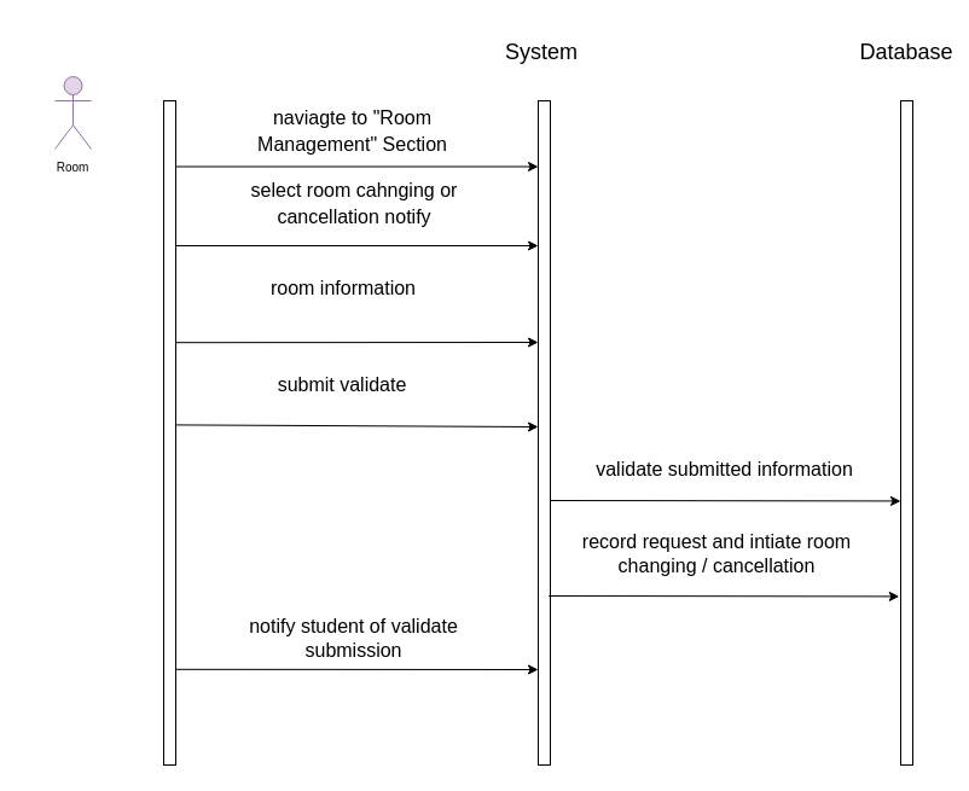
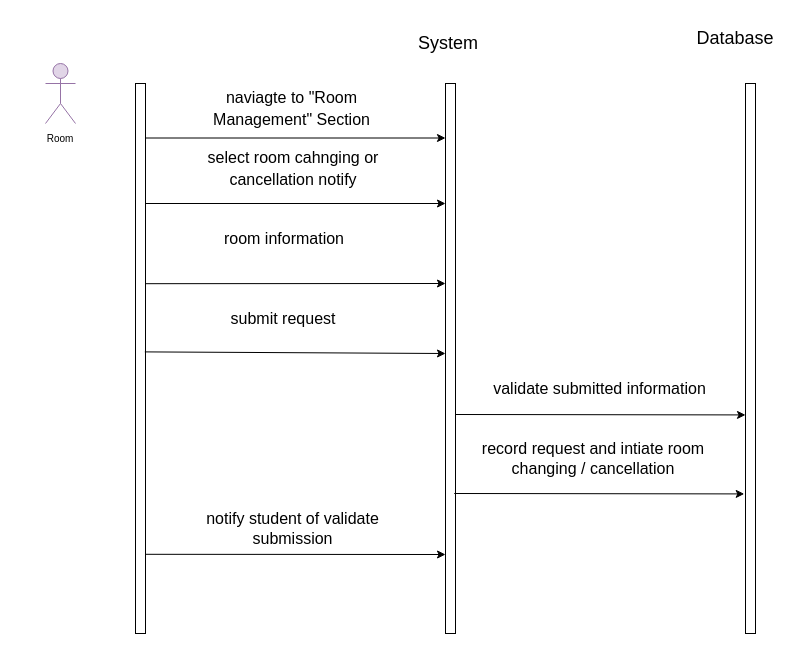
  <mxCell id="0" />
  <mxCell id="1" parent="0" />
  <mxCell id="2" value="" style="rounded=0;whiteSpace=wrap;html=1;" parent="1" vertex="1"><mxGeometry x="135" y="83" width="10" height="550" as="geometry" /></mxCell>
  <mxCell id="3" value="" style="shape=umlActor;verticalLabelPosition=bottom;verticalAlign=top;html=1;outlineConnect=0;fontSize=10;fillColor=#e1d5e7;strokeColor=#9673a6;" parent="1" vertex="1"><mxGeometry x="45" y="63" width="30" height="60" as="geometry" /></mxCell>
  <mxCell id="4" value="Room" style="text;html=1;strokeColor=none;fillColor=none;align=center;verticalAlign=middle;whiteSpace=wrap;rounded=0;fontSize=10;" parent="1" vertex="1"><mxGeometry x="20" y="123" width="80" height="30" as="geometry" /></mxCell>
  <mxCell id="5" value="" style="rounded=0;whiteSpace=wrap;html=1;" parent="1" vertex="1"><mxGeometry x="445" y="83" width="10" height="550" as="geometry" /></mxCell>
  <mxCell id="6" value="" style="rounded=0;whiteSpace=wrap;html=1;" parent="1" vertex="1"><mxGeometry x="745" y="83" width="10" height="550" as="geometry" /></mxCell>
  <mxCell id="7" value="&lt;font style=&quot;font-size: 18px;&quot;&gt;System&amp;nbsp;&lt;/font&gt;" style="text;html=1;strokeColor=none;fillColor=none;align=center;verticalAlign=middle;whiteSpace=wrap;rounded=0;fontSize=10;" parent="1" vertex="1"><mxGeometry x="407.5" y="20.5" width="85" height="45" as="geometry" /></mxCell>
- <mxCell id="8" value="Database" style="text;html=1;strokeColor=none;fillColor=none;align=center;verticalAlign=middle;whiteSpace=wrap;rounded=0;fontSize=18;" parent="1" vertex="1"><mxGeometry x="720" y="28" width="60" height="30" as="geometry" /></mxCell>
+ <mxCell id="8" value="Database" style="text;html=1;strokeColor=none;fillColor=none;align=center;verticalAlign=middle;whiteSpace=wrap;rounded=0;fontSize=18;" parent="1" vertex="1"><mxGeometry x="705" y="23" width="60" height="30" as="geometry" /></mxCell>
  <mxCell id="9" value="&lt;span style=&quot;font-size: 16px;&quot;&gt;naviagte to &quot;Room Management&quot; Section&lt;/span&gt;" style="text;html=1;strokeColor=none;fillColor=none;align=center;verticalAlign=middle;whiteSpace=wrap;rounded=0;fontSize=18;" parent="1" vertex="1"><mxGeometry x="185" y="93" width="212.5" height="30" as="geometry" /></mxCell>
  <mxCell id="10" value="" style="endArrow=classic;html=1;fontSize=18;" parent="1" edge="1"><mxGeometry width="50" height="50" relative="1" as="geometry"><mxPoint x="145" y="203" as="sourcePoint" /><mxPoint x="445" y="203" as="targetPoint" /></mxGeometry></mxCell>
  <mxCell id="11" value="&lt;span style=&quot;font-size: 16px;&quot;&gt;select room cahnging or cancellation notify&lt;/span&gt;" style="text;html=1;strokeColor=none;fillColor=none;align=center;verticalAlign=middle;whiteSpace=wrap;rounded=0;fontSize=18;" parent="1" vertex="1"><mxGeometry x="187.5" y="153" width="210" height="30" as="geometry" /></mxCell>
  <mxCell id="12" value="&lt;span style=&quot;font-size: 16px;&quot;&gt;room information&lt;/span&gt;" style="text;html=1;strokeColor=none;fillColor=none;align=center;verticalAlign=middle;whiteSpace=wrap;rounded=0;fontSize=18;" parent="1" vertex="1"><mxGeometry x="176.25" y="223" width="216.25" height="30" as="geometry" /></mxCell>
  <mxCell id="13" value="" style="endArrow=classic;html=1;fontSize=18;entryX=0.2;entryY=0.454;entryDx=0;entryDy=0;entryPerimeter=0;" parent="1" edge="1"><mxGeometry width="50" height="50" relative="1" as="geometry"><mxPoint x="455" y="414" as="sourcePoint" /><mxPoint x="745" y="414.42" as="targetPoint" /></mxGeometry></mxCell>
  <mxCell id="14" value="validate submitted information" style="text;html=1;align=center;verticalAlign=middle;whiteSpace=wrap;rounded=0;fontSize=16;" parent="1" vertex="1"><mxGeometry x="477.5" y="373" width="242.5" height="30" as="geometry" /></mxCell>
  <mxCell id="15" value="notify student of validate submission" style="text;html=1;strokeColor=none;fillColor=none;align=center;verticalAlign=middle;whiteSpace=wrap;rounded=0;fontSize=16;" parent="1" vertex="1"><mxGeometry x="171.25" y="513" width="242.5" height="30" as="geometry" /></mxCell>
- <mxCell id="16" value="&lt;span style=&quot;font-size: 16px;&quot;&gt;submit validate&lt;/span&gt;" style="text;html=1;strokeColor=none;fillColor=none;align=center;verticalAlign=middle;whiteSpace=wrap;rounded=0;fontSize=18;" parent="1" vertex="1"><mxGeometry x="175" y="303" width="216.25" height="30" as="geometry" /></mxCell>
+ <mxCell id="16" value="&lt;span style=&quot;font-size: 16px;&quot;&gt;submit request&lt;/span&gt;" style="text;html=1;strokeColor=none;fillColor=none;align=center;verticalAlign=middle;whiteSpace=wrap;rounded=0;fontSize=18;" parent="1" vertex="1"><mxGeometry x="175" y="303" width="216.25" height="30" as="geometry" /></mxCell>
  <mxCell id="17" value="" style="endArrow=classic;html=1;fontSize=18;" parent="1" edge="1"><mxGeometry width="50" height="50" relative="1" as="geometry"><mxPoint x="145" y="137.5" as="sourcePoint" /><mxPoint x="445" y="137.5" as="targetPoint" /></mxGeometry></mxCell>
  <mxCell id="18" value="" style="endArrow=classic;html=1;fontSize=18;exitX=1;exitY=0.856;exitDx=0;exitDy=0;exitPerimeter=0;" parent="1" source="2" edge="1"><mxGeometry width="50" height="50" relative="1" as="geometry"><mxPoint x="157.5" y="553" as="sourcePoint" /><mxPoint x="445" y="554" as="targetPoint" /></mxGeometry></mxCell>
  <mxCell id="19" value="record request and intiate room changing / cancellation" style="text;html=1;align=center;verticalAlign=middle;whiteSpace=wrap;rounded=0;fontSize=16;" parent="1" vertex="1"><mxGeometry x="477.5" y="443" width="230" height="30" as="geometry" /></mxCell>
  <mxCell id="20" value="" style="endArrow=classic;html=1;fontSize=18;exitX=1;exitY=0.364;exitDx=0;exitDy=0;exitPerimeter=0;" parent="1" source="2" edge="1"><mxGeometry width="50" height="50" relative="1" as="geometry"><mxPoint x="155" y="283" as="sourcePoint" /><mxPoint x="445" y="283" as="targetPoint" /></mxGeometry></mxCell>
  <mxCell id="21" value="" style="endArrow=classic;html=1;fontSize=18;exitX=0.933;exitY=0.488;exitDx=0;exitDy=0;exitPerimeter=0;" parent="1" source="2" edge="1"><mxGeometry width="50" height="50" relative="1" as="geometry"><mxPoint x="155" y="353.15" as="sourcePoint" /><mxPoint x="445" y="353" as="targetPoint" /></mxGeometry></mxCell>
  <mxCell id="22" value="" style="endArrow=classic;html=1;fontSize=18;entryX=0.2;entryY=0.454;entryDx=0;entryDy=0;entryPerimeter=0;" parent="1" edge="1"><mxGeometry width="50" height="50" relative="1" as="geometry"><mxPoint x="453.75" y="493" as="sourcePoint" /><mxPoint x="743.75" y="493.42" as="targetPoint" /></mxGeometry></mxCell>
